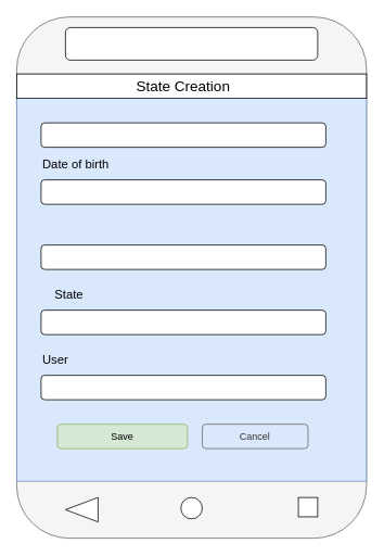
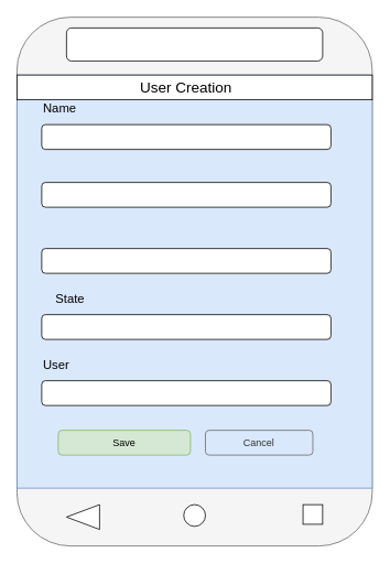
  <mxCell id="0" />
  <mxCell id="1" parent="0" />
  <mxCell id="2" value="" style="rounded=1;whiteSpace=wrap;html=1;fillColor=#f5f5f5;strokeColor=#666666;fontColor=#333333;" vertex="1" parent="1"><mxGeometry x="20" y="20" width="430" height="640" as="geometry" /></mxCell>
  <mxCell id="3" value="" style="rounded=0;whiteSpace=wrap;html=1;fillColor=#dae8fc;strokeColor=#6c8ebf;" vertex="1" parent="1"><mxGeometry x="20" y="90" width="430" height="500" as="geometry" /></mxCell>
  <mxCell id="4" value="" style="rounded=1;whiteSpace=wrap;html=1;" vertex="1" parent="1"><mxGeometry x="80" y="33" width="310" height="40" as="geometry" /></mxCell>
  <mxCell id="5" value="" style="triangle;whiteSpace=wrap;html=1;rotation=-180;" vertex="1" parent="1"><mxGeometry x="80" y="610" width="40" height="30" as="geometry" /></mxCell>
  <mxCell id="6" value="" style="ellipse;whiteSpace=wrap;html=1;aspect=fixed;" vertex="1" parent="1"><mxGeometry x="221.88" y="610" width="26.25" height="26.25" as="geometry" /></mxCell>
  <mxCell id="7" value="" style="whiteSpace=wrap;html=1;aspect=fixed;" vertex="1" parent="1"><mxGeometry x="366.25" y="610" width="23.75" height="23.75" as="geometry" /></mxCell>
+ <mxCell id="8" value="&lt;font style=&quot;font-size: 15px&quot;&gt;Name&lt;/font&gt;" style="text;html=1;strokeColor=none;fillColor=none;align=left;verticalAlign=middle;whiteSpace=wrap;rounded=0;" vertex="1" parent="1"><mxGeometry x="50" y="120" width="100" height="20" as="geometry" /></mxCell>
  <mxCell id="9" value="" style="rounded=1;whiteSpace=wrap;html=1;" vertex="1" parent="1"><mxGeometry x="50" y="150" width="350" height="30" as="geometry" /></mxCell>
- <mxCell id="10" value="&lt;font style=&quot;font-size: 15px&quot;&gt;Date of birth&lt;/font&gt;" style="text;html=1;strokeColor=none;fillColor=none;align=left;verticalAlign=middle;whiteSpace=wrap;rounded=0;" vertex="1" parent="1"><mxGeometry x="50" y="190" width="100" height="20" as="geometry" /></mxCell>
  <mxCell id="11" value="" style="rounded=1;whiteSpace=wrap;html=1;" vertex="1" parent="1"><mxGeometry x="50" y="220" width="350" height="30" as="geometry" /></mxCell>
  <mxCell id="12" value="" style="rounded=1;whiteSpace=wrap;html=1;" vertex="1" parent="1"><mxGeometry x="50" y="300" width="350" height="30" as="geometry" /></mxCell>
  <mxCell id="13" value="&lt;span style=&quot;font-size: 15px&quot;&gt;State&lt;/span&gt;" style="text;html=1;strokeColor=none;fillColor=none;align=left;verticalAlign=middle;whiteSpace=wrap;rounded=0;" vertex="1" parent="1"><mxGeometry x="65" y="350" width="100" height="20" as="geometry" /></mxCell>
  <mxCell id="14" value="" style="rounded=1;whiteSpace=wrap;html=1;" vertex="1" parent="1"><mxGeometry x="50" y="380" width="350" height="30" as="geometry" /></mxCell>
  <mxCell id="15" value="" style="rounded=0;whiteSpace=wrap;html=1;" vertex="1" parent="1"><mxGeometry x="20" y="90" width="430" height="30" as="geometry" /></mxCell>
- <mxCell id="16" value="&lt;font style=&quot;font-size: 18px&quot;&gt;State Creation&lt;/font&gt;" style="text;html=1;strokeColor=none;fillColor=none;align=center;verticalAlign=middle;whiteSpace=wrap;rounded=0;" vertex="1" parent="1"><mxGeometry x="140" y="95" width="170" height="20" as="geometry" /></mxCell>
+ <mxCell id="16" value="&lt;font style=&quot;font-size: 18px&quot;&gt;User Creation&lt;/font&gt;" style="text;html=1;strokeColor=none;fillColor=none;align=center;verticalAlign=middle;whiteSpace=wrap;rounded=0;" vertex="1" parent="1"><mxGeometry x="140" y="95" width="170" height="20" as="geometry" /></mxCell>
  <mxCell id="17" value="&lt;span style=&quot;font-size: 15px&quot;&gt;User&lt;/span&gt;" style="text;html=1;strokeColor=none;fillColor=none;align=left;verticalAlign=middle;whiteSpace=wrap;rounded=0;" vertex="1" parent="1"><mxGeometry x="50" y="430" width="100" height="20" as="geometry" /></mxCell>
  <mxCell id="18" value="" style="rounded=1;whiteSpace=wrap;html=1;" vertex="1" parent="1"><mxGeometry x="50" y="460" width="350" height="30" as="geometry" /></mxCell>
  <mxCell id="19" value="Save" style="rounded=1;whiteSpace=wrap;html=1;fillColor=#d5e8d4;strokeColor=#82b366;" vertex="1" parent="1"><mxGeometry x="70" y="520" width="160" height="30" as="geometry" /></mxCell>
  <mxCell id="20" value="Cancel" style="rounded=1;whiteSpace=wrap;html=1;strokeColor=#666666;fontColor=#333333;fillColor=#dae8fc;" vertex="1" parent="1"><mxGeometry x="248.13" y="520" width="130" height="30" as="geometry" /></mxCell>
